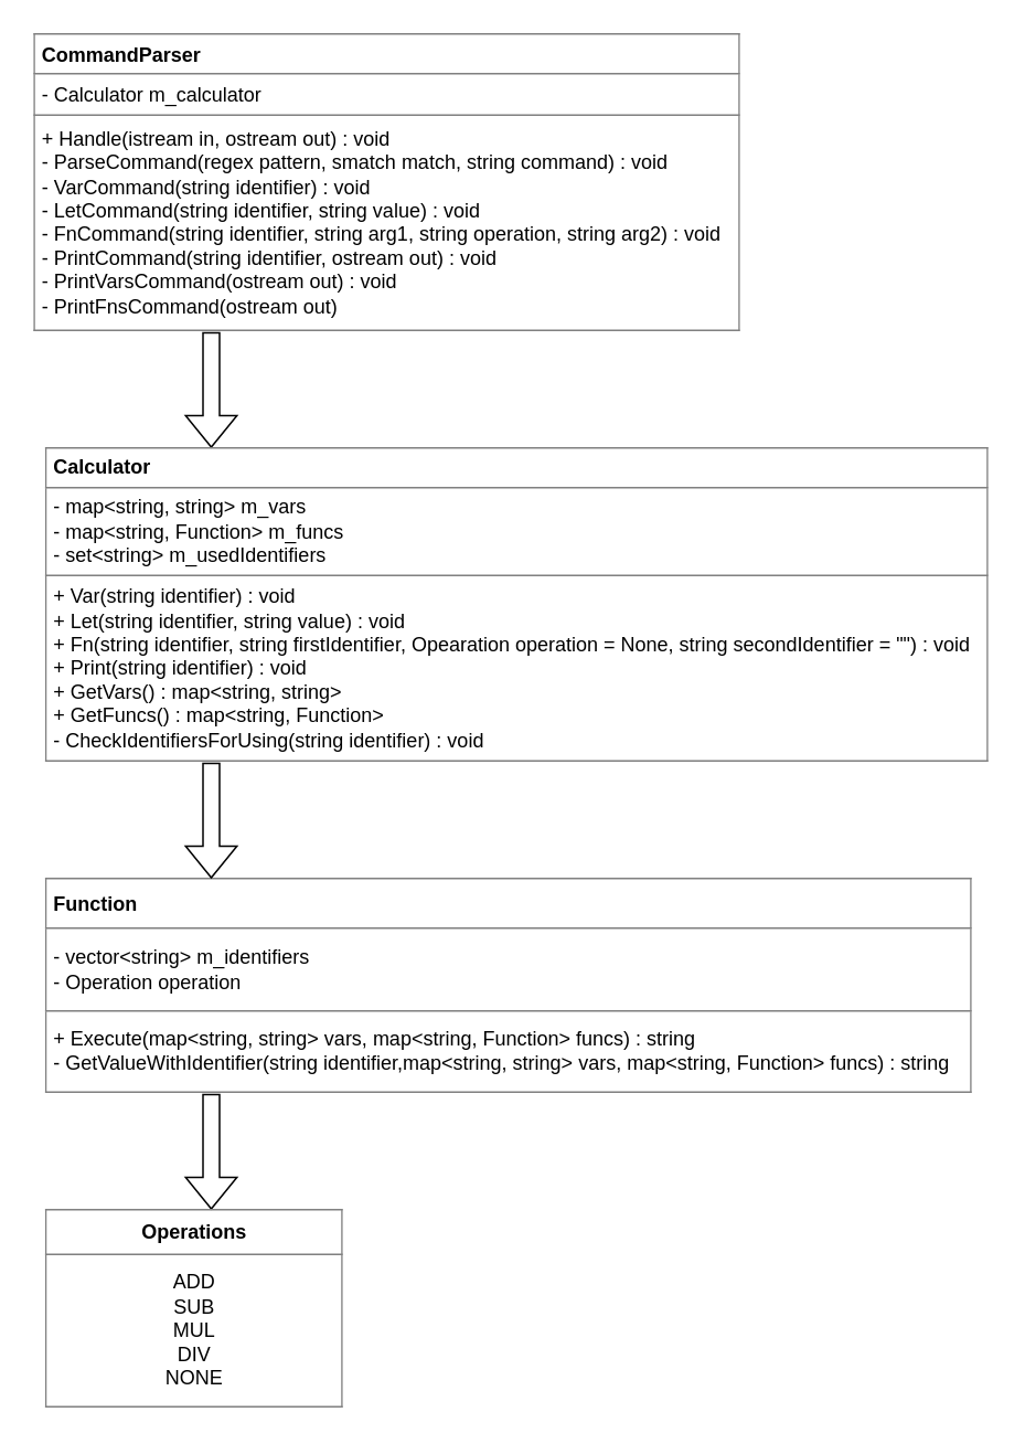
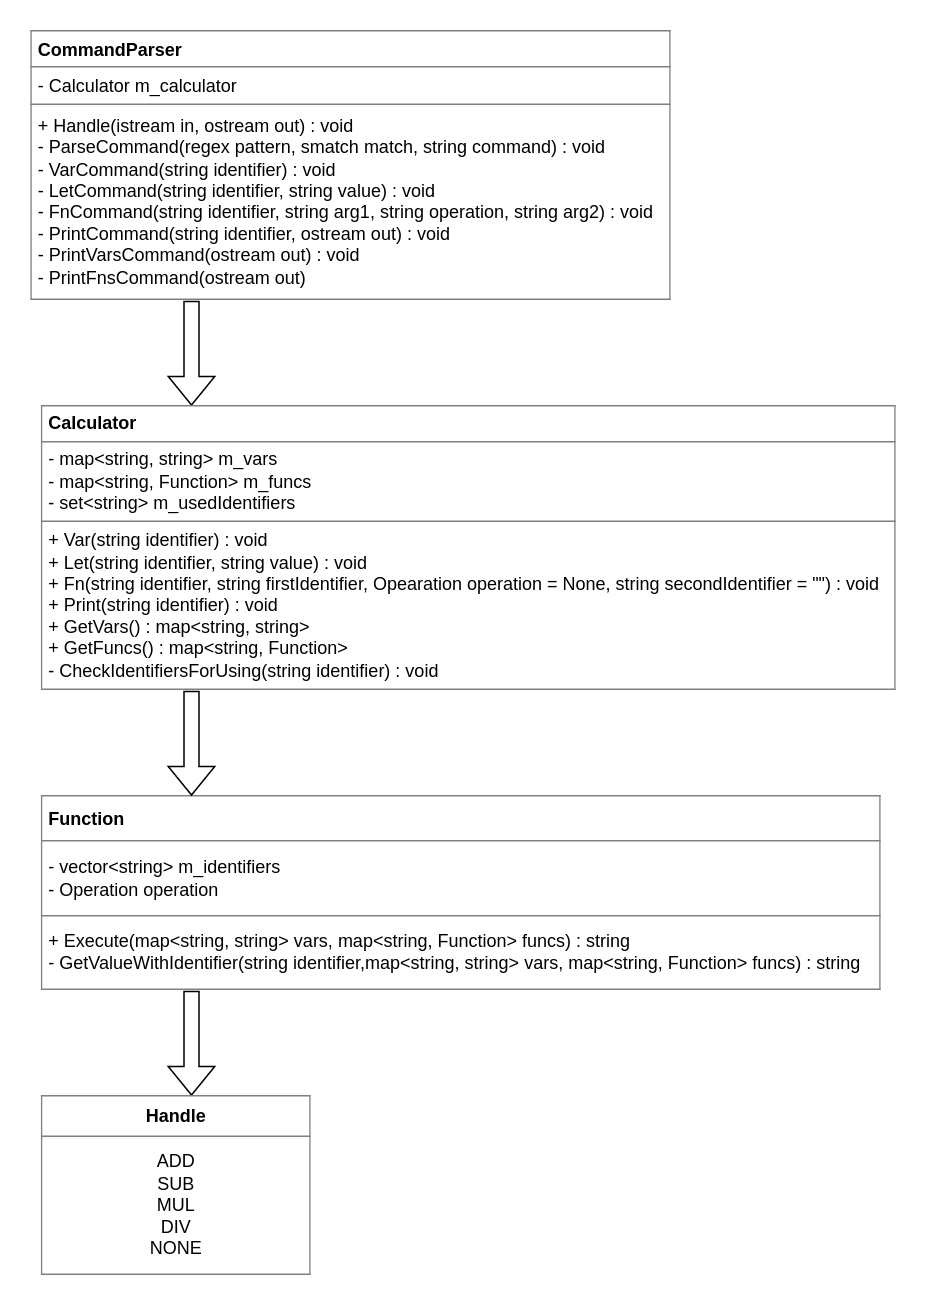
  <mxCell id="0" />
  <mxCell id="1" parent="0" />
  <mxCell id="2" value="&lt;table border=&quot;1&quot; width=&quot;100%&quot; height=&quot;100%&quot; cellpadding=&quot;4&quot; style=&quot;width:100%;height:100%;border-collapse:collapse;&quot;&gt;&lt;tbody&gt;&lt;tr&gt;&lt;th&gt;&lt;b&gt;CommandParser&lt;/b&gt;&lt;/th&gt;&lt;/tr&gt;&lt;tr&gt;&lt;td&gt;- Calculator m_calculator&lt;/td&gt;&lt;/tr&gt;&lt;tr&gt;&lt;td&gt;+ Handle(istream in, ostream out) : void&lt;br&gt;- ParseCommand(regex pattern, smatch match, string command) : void&lt;br&gt;-&amp;nbsp;VarCommand(string identifier) : void&lt;br&gt;-&amp;nbsp;LetCommand(string identifier, string value) : void&lt;br&gt;- FnCommand(string identifier, string arg1, string operation, string arg2) : void&lt;br&gt;- PrintCommand(string identifier, ostream out) : void&lt;br&gt;-&amp;nbsp;PrintVarsCommand(ostream out) : void&lt;br&gt;-&amp;nbsp;PrintFnsCommand(ostream out)&lt;/td&gt;&lt;/tr&gt;&lt;/tbody&gt;&lt;/table&gt;" style="text;html=1;whiteSpace=wrap;strokeColor=none;fillColor=none;overflow=fill;align=left;" parent="1" vertex="1"><mxGeometry x="20" y="20" width="427" height="180" as="geometry" /></mxCell>
  <mxCell id="3" value="" style="shape=flexArrow;endArrow=classic;html=1;rounded=0;" parent="1" edge="1"><mxGeometry width="50" height="50" relative="1" as="geometry"><mxPoint x="127" y="200" as="sourcePoint" /><mxPoint x="127" y="270" as="targetPoint" /></mxGeometry></mxCell>
  <mxCell id="4" value="&lt;table border=&quot;1&quot; width=&quot;100%&quot; height=&quot;100%&quot; cellpadding=&quot;4&quot; style=&quot;width:100%;height:100%;border-collapse:collapse;&quot;&gt;&lt;tbody&gt;&lt;tr&gt;&lt;th&gt;&lt;b&gt;Calculator&lt;/b&gt;&lt;/th&gt;&lt;/tr&gt;&lt;tr&gt;&lt;td&gt;- map&amp;lt;string, string&amp;gt; m_vars&lt;br&gt;- map&amp;lt;string, Function&amp;gt; m_funcs&lt;br&gt;- set&amp;lt;string&amp;gt;&amp;nbsp;m_usedIdentifiers&lt;/td&gt;&lt;/tr&gt;&lt;tr&gt;&lt;td&gt;+ Var(string identifier) : void&lt;br&gt;+ Let(string identifier, string value) : void&lt;br&gt;+ Fn(string identifier, string firstIdentifier, Opearation operation = None, string secondIdentifier = &quot;&quot;) : void&lt;br&gt;+ Print(string&amp;nbsp;identifier) : void&lt;br&gt;+&amp;nbsp;GetVars() : map&amp;lt;string, string&amp;gt;&lt;br&gt;+ GetFuncs() : map&amp;lt;string, Function&amp;gt;&lt;br&gt;-&amp;nbsp;CheckIdentifiersForUsing(string&amp;nbsp;identifier) : void&lt;/td&gt;&lt;/tr&gt;&lt;/tbody&gt;&lt;/table&gt;" style="text;html=1;whiteSpace=wrap;strokeColor=none;fillColor=none;overflow=fill;align=left;" parent="1" vertex="1"><mxGeometry x="27" y="270" width="570" height="190" as="geometry" /></mxCell>
  <mxCell id="5" value="&lt;table border=&quot;1&quot; width=&quot;100%&quot; height=&quot;100%&quot; cellpadding=&quot;4&quot; style=&quot;width:100%;height:100%;border-collapse:collapse;&quot;&gt;&lt;tbody&gt;&lt;tr&gt;&lt;th&gt;&lt;b&gt;Function&lt;/b&gt;&lt;/th&gt;&lt;/tr&gt;&lt;tr&gt;&lt;td&gt;- vector&amp;lt;string&amp;gt; m_identifiers&lt;br&gt;- Operation operation&lt;/td&gt;&lt;/tr&gt;&lt;tr&gt;&lt;td&gt;+ Execute(map&amp;lt;string, string&amp;gt; vars, map&amp;lt;string, Function&amp;gt; funcs) : string&lt;br&gt;-&amp;nbsp;GetValueWithIdentifier(string identifier,map&amp;lt;string, string&amp;gt; vars, map&amp;lt;string, Function&amp;gt; funcs) : string&lt;br&gt;&lt;/td&gt;&lt;/tr&gt;&lt;/tbody&gt;&lt;/table&gt;" style="text;html=1;whiteSpace=wrap;strokeColor=none;fillColor=none;overflow=fill;align=left;" parent="1" vertex="1"><mxGeometry x="27" y="530" width="560" height="130" as="geometry" /></mxCell>
  <mxCell id="6" value="" style="shape=flexArrow;endArrow=classic;html=1;rounded=0;" parent="1" edge="1"><mxGeometry width="50" height="50" relative="1" as="geometry"><mxPoint x="127" y="460" as="sourcePoint" /><mxPoint x="127" y="530" as="targetPoint" /></mxGeometry></mxCell>
  <mxCell id="7" value="" style="shape=flexArrow;endArrow=classic;html=1;rounded=0;" parent="1" edge="1"><mxGeometry width="50" height="50" relative="1" as="geometry"><mxPoint x="127" y="660" as="sourcePoint" /><mxPoint x="127" y="730" as="targetPoint" /></mxGeometry></mxCell>
- <mxCell id="8" value="&lt;table border=&quot;1&quot; width=&quot;100%&quot; height=&quot;100%&quot; cellpadding=&quot;4&quot; style=&quot;width:100%;height:100%;border-collapse:collapse;&quot;&gt;&lt;tbody&gt;&lt;tr&gt;&lt;th align=&quot;center&quot;&gt;Operations&lt;/th&gt;&lt;/tr&gt;&lt;tr&gt;&lt;td align=&quot;center&quot;&gt;ADD&lt;br&gt;SUB&lt;br&gt;MUL&lt;br&gt;DIV&lt;br&gt;NONE&lt;/td&gt;&lt;/tr&gt;&lt;/tbody&gt;&lt;/table&gt;" style="text;html=1;whiteSpace=wrap;strokeColor=none;fillColor=none;overflow=fill;" parent="1" vertex="1"><mxGeometry x="27" y="730" width="180" height="120" as="geometry" /></mxCell>
+ <mxCell id="8" value="&lt;table border=&quot;1&quot; width=&quot;100%&quot; height=&quot;100%&quot; cellpadding=&quot;4&quot; style=&quot;width:100%;height:100%;border-collapse:collapse;&quot;&gt;&lt;tbody&gt;&lt;tr&gt;&lt;th align=&quot;center&quot;&gt;Handle&lt;/th&gt;&lt;/tr&gt;&lt;tr&gt;&lt;td align=&quot;center&quot;&gt;ADD&lt;br&gt;SUB&lt;br&gt;MUL&lt;br&gt;DIV&lt;br&gt;NONE&lt;/td&gt;&lt;/tr&gt;&lt;/tbody&gt;&lt;/table&gt;" style="text;html=1;whiteSpace=wrap;strokeColor=none;fillColor=none;overflow=fill;" parent="1" vertex="1"><mxGeometry x="27" y="730" width="180" height="120" as="geometry" /></mxCell>
